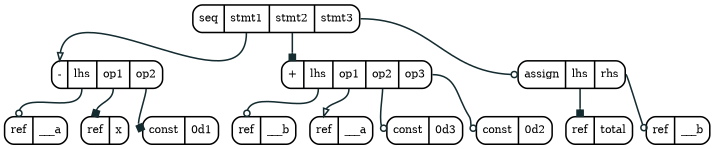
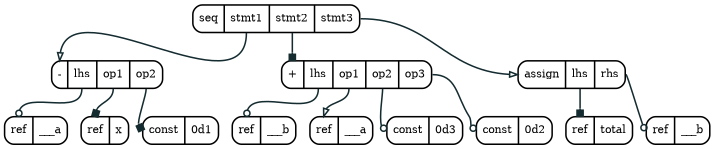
  digraph {
    rankdir=TB
    node [penwidth=2 shape=record style=rounded]
    edge [arrowhead=odot color="#142b30" headport=a penwidth=2 tailport=l style=solid]
    n1 [label="<a> - | <l> lhs  | <r1> op1 | <r2> op2 "]
    n2 [label="<a> ref   | <l> ___a"]
    n3 [label="<a> ref   | <l> x"]
    n4 [label="<a> const | <l> 0d1"]
    n5 [label="<a> + | <l> lhs  | <r1> op1 | <r2> op2 | <r3> op3 "]
    n6 [label="<a> ref   | <l> ___b"]
    n7 [label="<a> ref   | <l> ___a"]
    n8 [label="<a> const | <l> 0d3"]
    n9 [label="<a> const | <l> 0d2"]
    n10 [label="<a> assign | <l> lhs  | <r> rhs"]
    n11 [label="<a> ref   | <l> total"]
    n12 [label="<a> ref   | <l> ___b"]
    n13 [label="<a> seq | <s1> stmt1 | <s2> stmt2 | <s3> stmt3 "]
    n1 -> n2
    n1 -> n3 [arrowhead=box tailport=r1 style=bold]
    n1 -> n4 [arrowhead=box tailport=r2]
    n5 -> n6 [style=bold]
    n5 -> n7 [arrowhead=onormal tailport=r1]
    n5 -> n8 [tailport=r2]
    n5 -> n9 [tailport=r3 style=bold]
    n10 -> n11 [arrowhead=box style=bold]
    n10 -> n12 [tailport=r]
    n13 -> n1 [arrowhead=onormal tailport=s1 style=bold]
    n13 -> n5 [arrowhead=box tailport=s2]
-   n13 -> n10 [tailport=s3 style=bold]
+   n13 -> n10 [arrowhead=onormal tailport=s3 style=bold]
  }
